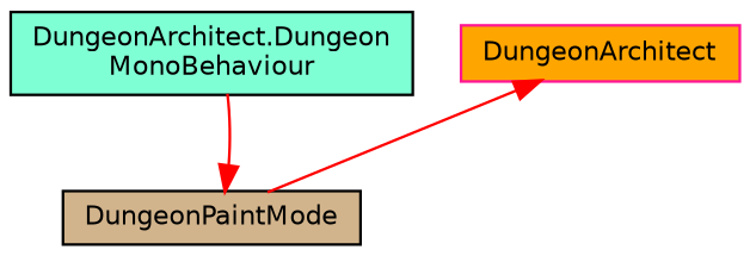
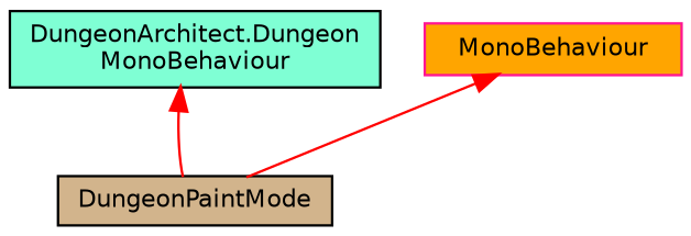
  digraph {
    node [color=black fontname=Helvetica fontsize=10 shape=record style=filled]
    edge [color=red dir=back fontname=Helvetica fontsize=10 labelfontname=Helvetica labelfontsize=10 style=solid]
    n1 [fillcolor=aquamarine fontcolor=black height=0.2 label="DungeonArchitect.Dungeon\lMonoBehaviour" width=0.4]
    n2 [fillcolor=tan height=0.2 label=DungeonPaintMode width=0.4]
-   n3 [color=deeppink fillcolor=orange height=0.2 label=DungeonArchitect width=0.4]
-   n2 -> n1
+   n3 [color=deeppink fillcolor=orange height=0.2 label=MonoBehaviour width=0.4]
+   n1 -> n2
    n3 -> n2
  }
